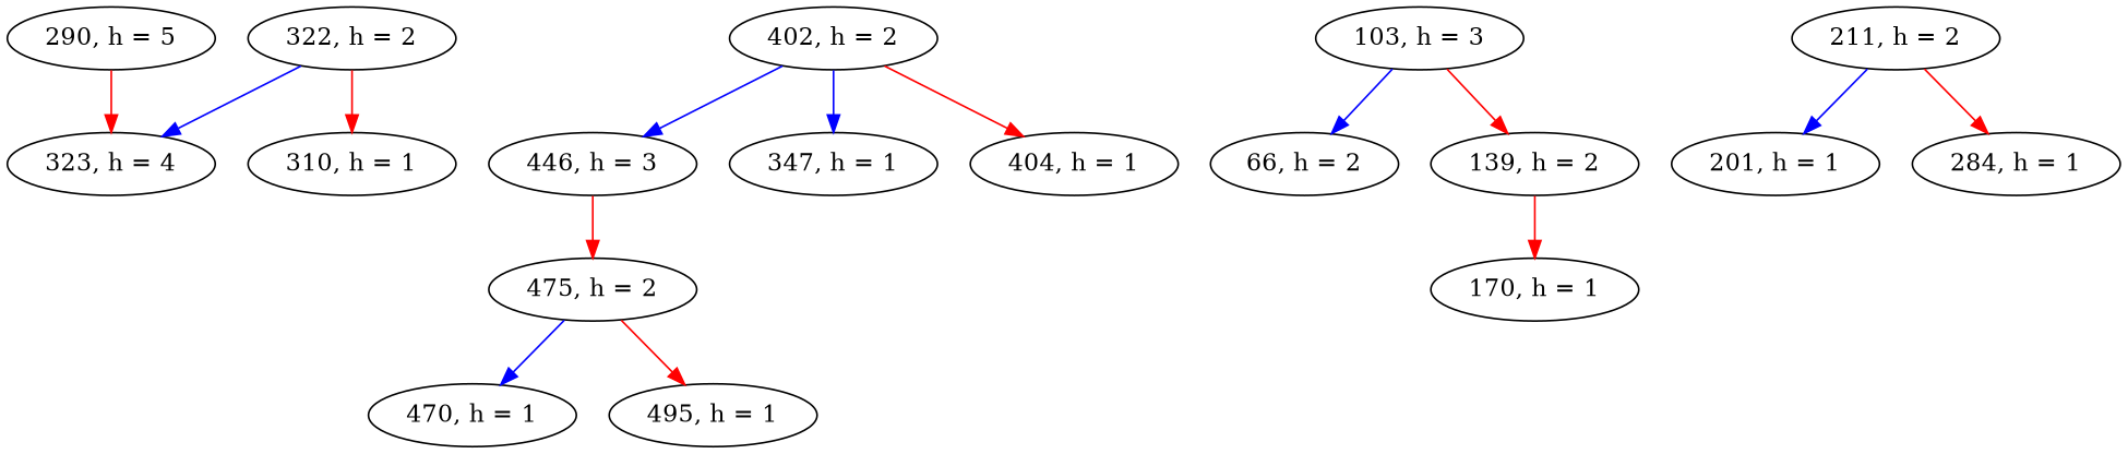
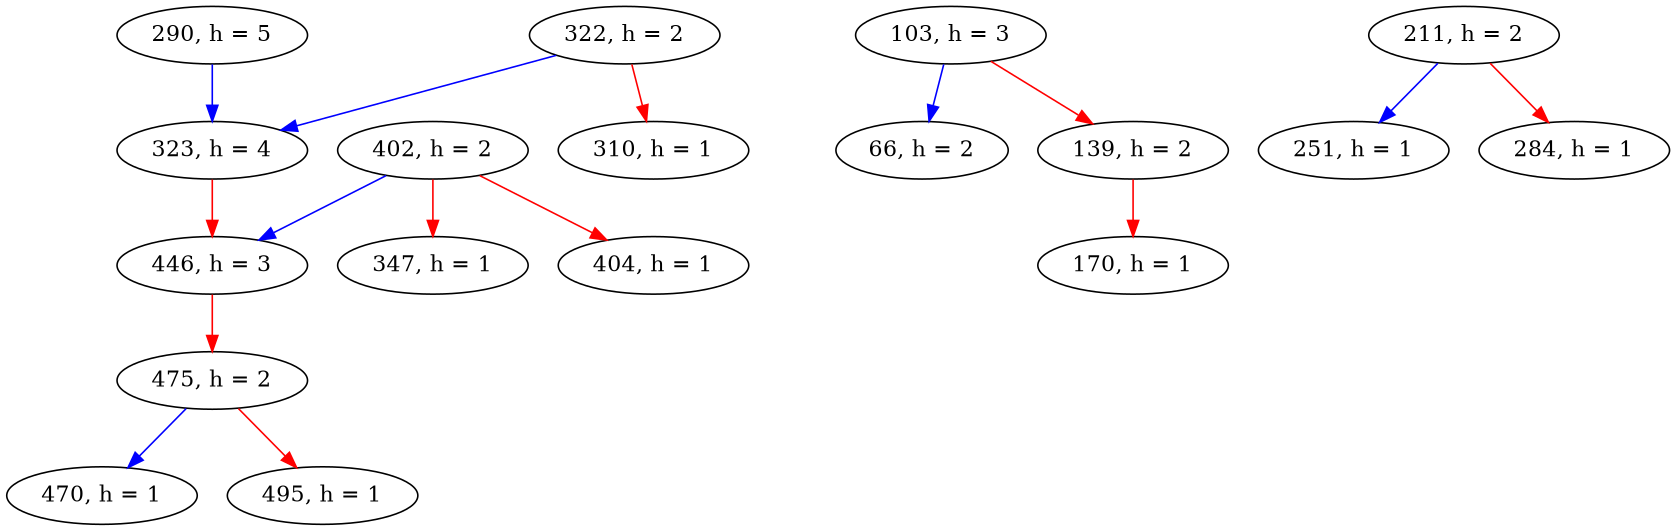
  digraph {
    edge [color=red]
    n1 [label="290, h = 5"]
    n2 [label="323, h = 4"]
    n3 [label="446, h = 3"]
    n4 [label="103, h = 3"]
    n5 [label="66, h = 2"]
    n6 [label="139, h = 2"]
    n7 [label="211, h = 2"]
-   n8 [label="201, h = 1"]
+   n8 [label="251, h = 1"]
    n9 [label="284, h = 1"]
    n10 [label="322, h = 2"]
    n11 [label="310, h = 1"]
    n12 [label="475, h = 2"]
    n13 [label="170, h = 1"]
    n14 [label="402, h = 2"]
    n15 [label="347, h = 1"]
    n16 [label="404, h = 1"]
    n17 [label="470, h = 1"]
    n18 [label="495, h = 1"]
-   n1 -> n2
+   n1 -> n2 [color=blue]
+   n2 -> n3
    n3 -> n12
    n4 -> n5 [color=blue]
    n4 -> n6
    n6 -> n13
    n7 -> n8 [color=blue]
    n7 -> n9
    n10 -> n2 [color=blue]
    n10 -> n11
    n12 -> n17 [color=blue]
    n12 -> n18
    n14 -> n3 [color=blue]
-   n14 -> n15 [color=blue]
+   n14 -> n15
    n14 -> n16
  }
